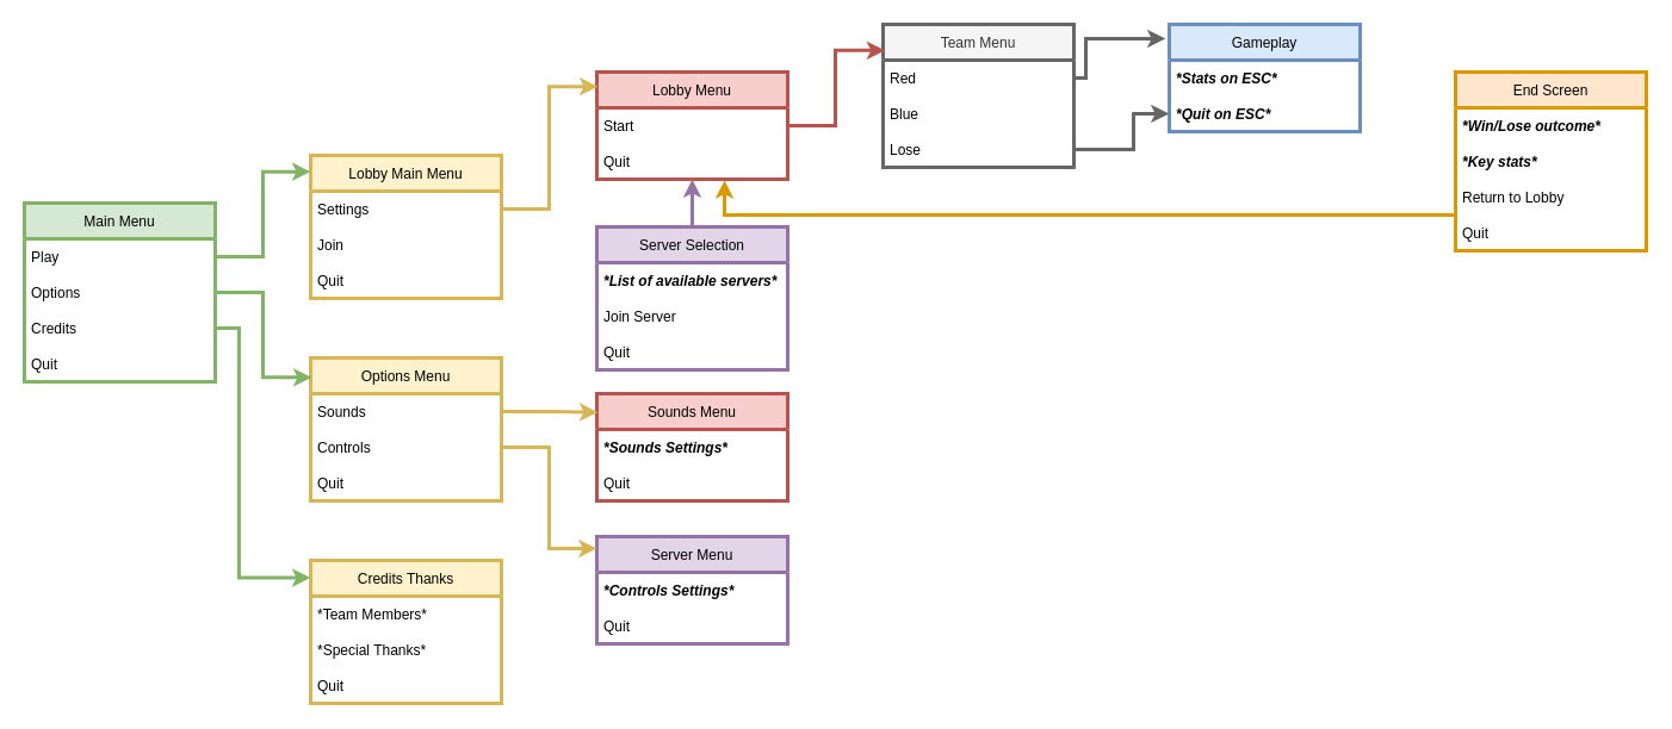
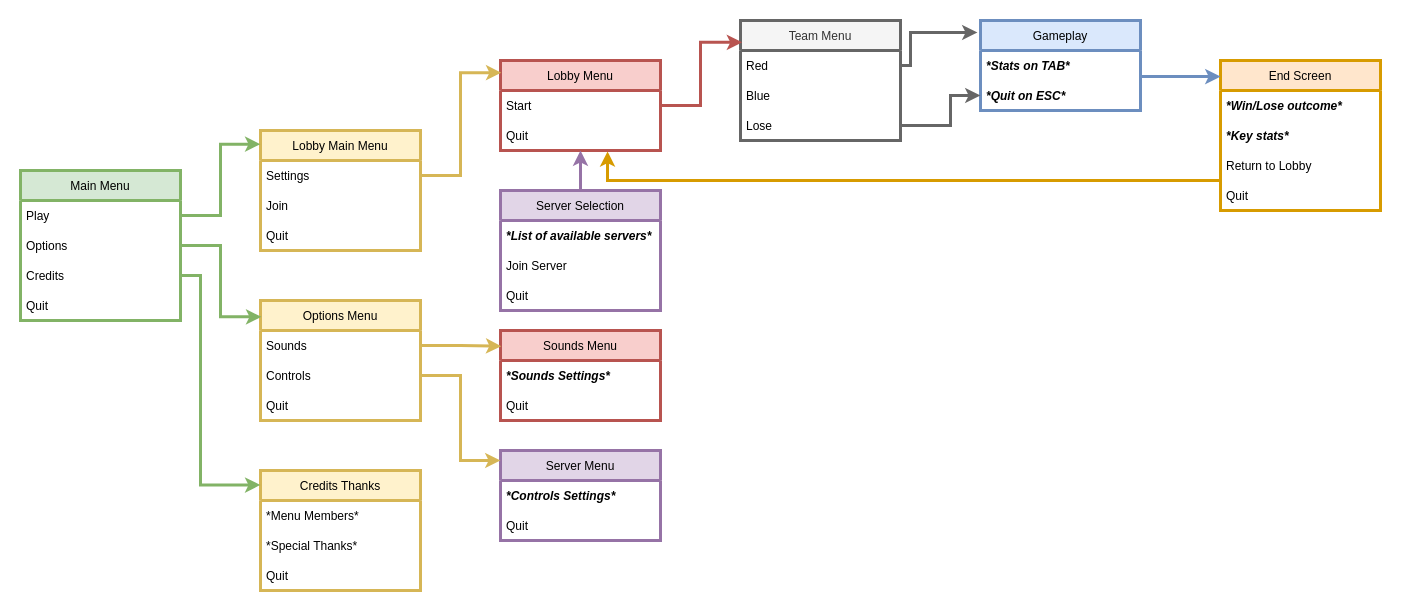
  <mxCell id="0" />
  <mxCell id="1" parent="0" />
  <mxCell id="2" value="Main Menu" style="swimlane;fontStyle=0;childLayout=stackLayout;horizontal=1;startSize=30;horizontalStack=0;resizeParent=1;resizeParentMax=0;resizeLast=0;collapsible=1;marginBottom=0;fillColor=#d5e8d4;strokeColor=#82b366;strokeWidth=3;" parent="1" vertex="1"><mxGeometry x="20" y="170" width="160" height="150" as="geometry" /></mxCell>
  <mxCell id="3" value="Play" style="text;strokeColor=none;fillColor=none;align=left;verticalAlign=middle;spacingLeft=4;spacingRight=4;overflow=hidden;points=[[0,0.5],[1,0.5]];portConstraint=eastwest;rotatable=0;" parent="2" vertex="1"><mxGeometry y="30" width="160" height="30" as="geometry" /></mxCell>
  <mxCell id="4" value="Options" style="text;strokeColor=none;fillColor=none;align=left;verticalAlign=middle;spacingLeft=4;spacingRight=4;overflow=hidden;points=[[0,0.5],[1,0.5]];portConstraint=eastwest;rotatable=0;" parent="2" vertex="1"><mxGeometry y="60" width="160" height="30" as="geometry" /></mxCell>
  <mxCell id="5" value="Credits" style="text;strokeColor=none;fillColor=none;align=left;verticalAlign=middle;spacingLeft=4;spacingRight=4;overflow=hidden;points=[[0,0.5],[1,0.5]];portConstraint=eastwest;rotatable=0;" parent="2" vertex="1"><mxGeometry y="90" width="160" height="30" as="geometry" /></mxCell>
  <mxCell id="6" value="Quit" style="text;strokeColor=none;fillColor=none;align=left;verticalAlign=middle;spacingLeft=4;spacingRight=4;overflow=hidden;points=[[0,0.5],[1,0.5]];portConstraint=eastwest;rotatable=0;glass=0;" parent="2" vertex="1"><mxGeometry y="120" width="160" height="30" as="geometry" /></mxCell>
  <mxCell id="7" value="Lobby Main Menu" style="swimlane;fontStyle=0;childLayout=stackLayout;horizontal=1;startSize=30;horizontalStack=0;resizeParent=1;resizeParentMax=0;resizeLast=0;collapsible=1;marginBottom=0;fillColor=#fff2cc;strokeColor=#d6b656;strokeWidth=3;" parent="1" vertex="1"><mxGeometry x="260" y="130" width="160" height="120" as="geometry" /></mxCell>
  <mxCell id="8" value="Settings" style="text;strokeColor=none;fillColor=none;align=left;verticalAlign=middle;spacingLeft=4;spacingRight=4;overflow=hidden;points=[[0,0.5],[1,0.5]];portConstraint=eastwest;rotatable=0;" parent="7" vertex="1"><mxGeometry y="30" width="160" height="30" as="geometry" /></mxCell>
  <mxCell id="9" value="Join" style="text;strokeColor=none;fillColor=none;align=left;verticalAlign=middle;spacingLeft=4;spacingRight=4;overflow=hidden;points=[[0,0.5],[1,0.5]];portConstraint=eastwest;rotatable=0;" parent="7" vertex="1"><mxGeometry y="60" width="160" height="30" as="geometry" /></mxCell>
  <mxCell id="10" value="Quit" style="text;strokeColor=none;fillColor=none;align=left;verticalAlign=middle;spacingLeft=4;spacingRight=4;overflow=hidden;points=[[0,0.5],[1,0.5]];portConstraint=eastwest;rotatable=0;glass=0;" parent="7" vertex="1"><mxGeometry y="90" width="160" height="30" as="geometry" /></mxCell>
  <mxCell id="11" value="Lobby Menu" style="swimlane;fontStyle=0;childLayout=stackLayout;horizontal=1;startSize=30;horizontalStack=0;resizeParent=1;resizeParentMax=0;resizeLast=0;collapsible=1;marginBottom=0;fillColor=#f8cecc;strokeColor=#b85450;strokeWidth=3;" parent="1" vertex="1"><mxGeometry x="500" y="60" width="160" height="90" as="geometry" /></mxCell>
  <mxCell id="12" value="Start" style="text;strokeColor=none;fillColor=none;align=left;verticalAlign=middle;spacingLeft=4;spacingRight=4;overflow=hidden;points=[[0,0.5],[1,0.5]];portConstraint=eastwest;rotatable=0;" parent="11" vertex="1"><mxGeometry y="30" width="160" height="30" as="geometry" /></mxCell>
  <mxCell id="13" value="Quit" style="text;strokeColor=none;fillColor=none;align=left;verticalAlign=middle;spacingLeft=4;spacingRight=4;overflow=hidden;points=[[0,0.5],[1,0.5]];portConstraint=eastwest;rotatable=0;glass=0;" parent="11" vertex="1"><mxGeometry y="60" width="160" height="30" as="geometry" /></mxCell>
  <mxCell id="14" style="edgeStyle=orthogonalEdgeStyle;rounded=0;orthogonalLoop=1;jettySize=auto;html=1;entryX=0.5;entryY=1;entryDx=0;entryDy=0;strokeWidth=3;fillColor=#e1d5e7;strokeColor=#9673a6;" parent="1" source="15" target="11" edge="1"><mxGeometry relative="1" as="geometry" /></mxCell>
  <mxCell id="15" value="Server Selection" style="swimlane;fontStyle=0;childLayout=stackLayout;horizontal=1;startSize=30;horizontalStack=0;resizeParent=1;resizeParentMax=0;resizeLast=0;collapsible=1;marginBottom=0;fillColor=#e1d5e7;strokeColor=#9673a6;strokeWidth=3;" parent="1" vertex="1"><mxGeometry x="500" y="190" width="160" height="120" as="geometry" /></mxCell>
  <mxCell id="16" value="*List of available servers*" style="text;strokeColor=none;fillColor=none;align=left;verticalAlign=middle;spacingLeft=4;spacingRight=4;overflow=hidden;points=[[0,0.5],[1,0.5]];portConstraint=eastwest;rotatable=0;fontStyle=3" parent="15" vertex="1"><mxGeometry y="30" width="160" height="30" as="geometry" /></mxCell>
  <mxCell id="17" value="Join Server" style="text;strokeColor=none;fillColor=none;align=left;verticalAlign=middle;spacingLeft=4;spacingRight=4;overflow=hidden;points=[[0,0.5],[1,0.5]];portConstraint=eastwest;rotatable=0;" parent="15" vertex="1"><mxGeometry y="60" width="160" height="30" as="geometry" /></mxCell>
  <mxCell id="18" value="Quit" style="text;strokeColor=none;fillColor=none;align=left;verticalAlign=middle;spacingLeft=4;spacingRight=4;overflow=hidden;points=[[0,0.5],[1,0.5]];portConstraint=eastwest;rotatable=0;glass=0;" parent="15" vertex="1"><mxGeometry y="90" width="160" height="30" as="geometry" /></mxCell>
  <mxCell id="19" style="edgeStyle=orthogonalEdgeStyle;rounded=0;orthogonalLoop=1;jettySize=auto;html=1;entryX=-0.001;entryY=0.114;entryDx=0;entryDy=0;entryPerimeter=0;fillColor=#d5e8d4;strokeColor=#82b366;strokeWidth=3;" parent="1" source="3" target="7" edge="1"><mxGeometry relative="1" as="geometry" /></mxCell>
  <mxCell id="20" style="edgeStyle=orthogonalEdgeStyle;rounded=0;orthogonalLoop=1;jettySize=auto;html=1;entryX=0.005;entryY=0.136;entryDx=0;entryDy=0;entryPerimeter=0;strokeWidth=3;fillColor=#fff2cc;strokeColor=#d6b656;" parent="1" source="8" target="11" edge="1"><mxGeometry relative="1" as="geometry" /></mxCell>
  <mxCell id="21" value="Options Menu" style="swimlane;fontStyle=0;childLayout=stackLayout;horizontal=1;startSize=30;horizontalStack=0;resizeParent=1;resizeParentMax=0;resizeLast=0;collapsible=1;marginBottom=0;fillColor=#fff2cc;strokeColor=#d6b656;strokeWidth=3;" parent="1" vertex="1"><mxGeometry x="260" y="300" width="160" height="120" as="geometry" /></mxCell>
  <mxCell id="22" value="Sounds" style="text;strokeColor=none;fillColor=none;align=left;verticalAlign=middle;spacingLeft=4;spacingRight=4;overflow=hidden;points=[[0,0.5],[1,0.5]];portConstraint=eastwest;rotatable=0;" parent="21" vertex="1"><mxGeometry y="30" width="160" height="30" as="geometry" /></mxCell>
  <mxCell id="23" value="Controls" style="text;strokeColor=none;fillColor=none;align=left;verticalAlign=middle;spacingLeft=4;spacingRight=4;overflow=hidden;points=[[0,0.5],[1,0.5]];portConstraint=eastwest;rotatable=0;" parent="21" vertex="1"><mxGeometry y="60" width="160" height="30" as="geometry" /></mxCell>
  <mxCell id="24" value="Quit" style="text;strokeColor=none;fillColor=none;align=left;verticalAlign=middle;spacingLeft=4;spacingRight=4;overflow=hidden;points=[[0,0.5],[1,0.5]];portConstraint=eastwest;rotatable=0;glass=0;" parent="21" vertex="1"><mxGeometry y="90" width="160" height="30" as="geometry" /></mxCell>
  <mxCell id="25" style="edgeStyle=orthogonalEdgeStyle;rounded=0;orthogonalLoop=1;jettySize=auto;html=1;entryX=0.005;entryY=0.136;entryDx=0;entryDy=0;entryPerimeter=0;strokeWidth=3;fillColor=#d5e8d4;strokeColor=#82b366;" parent="1" source="4" target="21" edge="1"><mxGeometry relative="1" as="geometry" /></mxCell>
  <mxCell id="26" value="Sounds Menu" style="swimlane;fontStyle=0;childLayout=stackLayout;horizontal=1;startSize=30;horizontalStack=0;resizeParent=1;resizeParentMax=0;resizeLast=0;collapsible=1;marginBottom=0;fillColor=#f8cecc;strokeColor=#b85450;strokeWidth=3;" parent="1" vertex="1"><mxGeometry x="500" y="330" width="160" height="90" as="geometry" /></mxCell>
  <mxCell id="27" value="*Sounds Settings*" style="text;strokeColor=none;fillColor=none;align=left;verticalAlign=middle;spacingLeft=4;spacingRight=4;overflow=hidden;points=[[0,0.5],[1,0.5]];portConstraint=eastwest;rotatable=0;fontStyle=3" parent="26" vertex="1"><mxGeometry y="30" width="160" height="30" as="geometry" /></mxCell>
  <mxCell id="28" value="Quit" style="text;strokeColor=none;fillColor=none;align=left;verticalAlign=middle;spacingLeft=4;spacingRight=4;overflow=hidden;points=[[0,0.5],[1,0.5]];portConstraint=eastwest;rotatable=0;glass=0;" parent="26" vertex="1"><mxGeometry y="60" width="160" height="30" as="geometry" /></mxCell>
  <mxCell id="29" style="edgeStyle=orthogonalEdgeStyle;rounded=0;orthogonalLoop=1;jettySize=auto;html=1;entryX=0.005;entryY=0.174;entryDx=0;entryDy=0;entryPerimeter=0;strokeWidth=3;fillColor=#fff2cc;strokeColor=#d6b656;" parent="1" source="22" target="26" edge="1"><mxGeometry relative="1" as="geometry" /></mxCell>
  <mxCell id="30" value="Server Menu" style="swimlane;fontStyle=0;childLayout=stackLayout;horizontal=1;startSize=30;horizontalStack=0;resizeParent=1;resizeParentMax=0;resizeLast=0;collapsible=1;marginBottom=0;fillColor=#e1d5e7;strokeColor=#9673a6;strokeWidth=3;" parent="1" vertex="1"><mxGeometry x="500" y="450" width="160" height="90" as="geometry" /></mxCell>
  <mxCell id="31" value="*Controls Settings*" style="text;strokeColor=none;fillColor=none;align=left;verticalAlign=middle;spacingLeft=4;spacingRight=4;overflow=hidden;points=[[0,0.5],[1,0.5]];portConstraint=eastwest;rotatable=0;fontStyle=3" parent="30" vertex="1"><mxGeometry y="30" width="160" height="30" as="geometry" /></mxCell>
  <mxCell id="32" value="Quit" style="text;strokeColor=none;fillColor=none;align=left;verticalAlign=middle;spacingLeft=4;spacingRight=4;overflow=hidden;points=[[0,0.5],[1,0.5]];portConstraint=eastwest;rotatable=0;glass=0;" parent="30" vertex="1"><mxGeometry y="60" width="160" height="30" as="geometry" /></mxCell>
  <mxCell id="33" style="edgeStyle=orthogonalEdgeStyle;rounded=0;orthogonalLoop=1;jettySize=auto;html=1;entryX=0;entryY=0.111;entryDx=0;entryDy=0;entryPerimeter=0;strokeWidth=3;fillColor=#fff2cc;strokeColor=#d6b656;" parent="1" source="23" target="30" edge="1"><mxGeometry relative="1" as="geometry" /></mxCell>
  <mxCell id="34" value="Team Menu" style="swimlane;fontStyle=0;childLayout=stackLayout;horizontal=1;startSize=30;horizontalStack=0;resizeParent=1;resizeParentMax=0;resizeLast=0;collapsible=1;marginBottom=0;fillColor=#f5f5f5;strokeColor=#666666;strokeWidth=3;fontColor=#333333;" parent="1" vertex="1"><mxGeometry x="740" width="160" height="120" as="geometry" y="20" /></mxCell>
  <mxCell id="35" value="Red" style="text;strokeColor=none;fillColor=none;align=left;verticalAlign=middle;spacingLeft=4;spacingRight=4;overflow=hidden;points=[[0,0.5],[1,0.5]];portConstraint=eastwest;rotatable=0;fontStyle=0" parent="34" vertex="1"><mxGeometry y="30" width="160" height="30" as="geometry" /></mxCell>
  <mxCell id="36" value="Blue" style="text;strokeColor=none;fillColor=none;align=left;verticalAlign=middle;spacingLeft=4;spacingRight=4;overflow=hidden;points=[[0,0.5],[1,0.5]];portConstraint=eastwest;rotatable=0;glass=0;fontStyle=0" parent="34" vertex="1"><mxGeometry y="60" width="160" height="30" as="geometry" /></mxCell>
  <mxCell id="37" value="Lose" style="text;strokeColor=none;fillColor=none;align=left;verticalAlign=middle;spacingLeft=4;spacingRight=4;overflow=hidden;points=[[0,0.5],[1,0.5]];portConstraint=eastwest;rotatable=0;glass=0;fontStyle=0" vertex="1" parent="34"><mxGeometry y="90" width="160" height="30" as="geometry" /></mxCell>
  <mxCell id="38" style="edgeStyle=orthogonalEdgeStyle;rounded=0;orthogonalLoop=1;jettySize=auto;html=1;entryX=0.01;entryY=0.182;entryDx=0;entryDy=0;entryPerimeter=0;strokeWidth=3;fillColor=#f8cecc;strokeColor=#b85450;" parent="1" source="12" target="34" edge="1"><mxGeometry relative="1" as="geometry" /></mxCell>
  <mxCell id="39" value="End Screen" style="swimlane;fontStyle=0;childLayout=stackLayout;horizontal=1;startSize=30;horizontalStack=0;resizeParent=1;resizeParentMax=0;resizeLast=0;collapsible=1;marginBottom=0;fillColor=#ffe6cc;strokeColor=#d79b00;strokeWidth=3;" parent="1" vertex="1"><mxGeometry x="1220" y="60" width="160" height="150" as="geometry" /></mxCell>
  <mxCell id="40" value="*Win/Lose outcome*" style="text;strokeColor=none;fillColor=none;align=left;verticalAlign=middle;spacingLeft=4;spacingRight=4;overflow=hidden;points=[[0,0.5],[1,0.5]];portConstraint=eastwest;rotatable=0;fontStyle=3" parent="39" vertex="1"><mxGeometry y="30" width="160" height="30" as="geometry" /></mxCell>
  <mxCell id="41" value="*Key stats*" style="text;strokeColor=none;fillColor=none;align=left;verticalAlign=middle;spacingLeft=4;spacingRight=4;overflow=hidden;points=[[0,0.5],[1,0.5]];portConstraint=eastwest;rotatable=0;fontStyle=3" parent="39" vertex="1"><mxGeometry y="60" width="160" height="30" as="geometry" /></mxCell>
  <mxCell id="42" value="Return to Lobby" style="text;strokeColor=none;fillColor=none;align=left;verticalAlign=middle;spacingLeft=4;spacingRight=4;overflow=hidden;points=[[0,0.5],[1,0.5]];portConstraint=eastwest;rotatable=0;" parent="39" vertex="1"><mxGeometry y="90" width="160" height="30" as="geometry" /></mxCell>
  <mxCell id="43" value="Quit" style="text;strokeColor=none;fillColor=none;align=left;verticalAlign=middle;spacingLeft=4;spacingRight=4;overflow=hidden;points=[[0,0.5],[1,0.5]];portConstraint=eastwest;rotatable=0;glass=0;" parent="39" vertex="1"><mxGeometry y="120" width="160" height="30" as="geometry" /></mxCell>
  <mxCell id="44" style="edgeStyle=orthogonalEdgeStyle;rounded=0;orthogonalLoop=1;jettySize=auto;html=1;entryX=0.669;entryY=1.03;entryDx=0;entryDy=0;entryPerimeter=0;strokeWidth=3;fillColor=#ffe6cc;strokeColor=#d79b00;" parent="1" source="42" target="13" edge="1"><mxGeometry relative="1" as="geometry"><Array as="points"><mxPoint x="607" y="180" /></Array></mxGeometry></mxCell>
  <mxCell id="45" value="Credits Thanks" style="swimlane;fontStyle=0;childLayout=stackLayout;horizontal=1;startSize=30;horizontalStack=0;resizeParent=1;resizeParentMax=0;resizeLast=0;collapsible=1;marginBottom=0;fillColor=#fff2cc;strokeColor=#d6b656;strokeWidth=3;" parent="1" vertex="1"><mxGeometry x="260" y="470" width="160" height="120" as="geometry" /></mxCell>
- <mxCell id="46" value="*Team Members*" style="text;strokeColor=none;fillColor=none;align=left;verticalAlign=middle;spacingLeft=4;spacingRight=4;overflow=hidden;points=[[0,0.5],[1,0.5]];portConstraint=eastwest;rotatable=0;" parent="45" vertex="1"><mxGeometry y="30" width="160" height="30" as="geometry" /></mxCell>
+ <mxCell id="46" value="*Menu Members*" style="text;strokeColor=none;fillColor=none;align=left;verticalAlign=middle;spacingLeft=4;spacingRight=4;overflow=hidden;points=[[0,0.5],[1,0.5]];portConstraint=eastwest;rotatable=0;" parent="45" vertex="1"><mxGeometry y="30" width="160" height="30" as="geometry" /></mxCell>
  <mxCell id="47" value="*Special Thanks*" style="text;strokeColor=none;fillColor=none;align=left;verticalAlign=middle;spacingLeft=4;spacingRight=4;overflow=hidden;points=[[0,0.5],[1,0.5]];portConstraint=eastwest;rotatable=0;" parent="45" vertex="1"><mxGeometry y="60" width="160" height="30" as="geometry" /></mxCell>
  <mxCell id="48" value="Quit" style="text;strokeColor=none;fillColor=none;align=left;verticalAlign=middle;spacingLeft=4;spacingRight=4;overflow=hidden;points=[[0,0.5],[1,0.5]];portConstraint=eastwest;rotatable=0;glass=0;" parent="45" vertex="1"><mxGeometry y="90" width="160" height="30" as="geometry" /></mxCell>
  <mxCell id="49" style="edgeStyle=orthogonalEdgeStyle;rounded=0;orthogonalLoop=1;jettySize=auto;html=1;entryX=-0.001;entryY=0.121;entryDx=0;entryDy=0;entryPerimeter=0;strokeWidth=3;fillColor=#d5e8d4;strokeColor=#82b366;" parent="1" source="5" target="45" edge="1"><mxGeometry relative="1" as="geometry"><Array as="points"><mxPoint x="200" y="275" /><mxPoint x="200" y="485" /></Array></mxGeometry></mxCell>
+ <mxCell id="50" style="edgeStyle=orthogonalEdgeStyle;rounded=0;orthogonalLoop=1;jettySize=auto;html=1;entryX=0;entryY=0.107;entryDx=0;entryDy=0;entryPerimeter=0;fillColor=#dae8fc;strokeColor=#6c8ebf;strokeWidth=3;" edge="1" parent="1" source="51" target="39"><mxGeometry relative="1" as="geometry"><Array as="points"><mxPoint x="1170" y="76" /><mxPoint x="1170" y="76" /></Array></mxGeometry></mxCell>
  <mxCell id="51" value="Gameplay" style="swimlane;fontStyle=0;childLayout=stackLayout;horizontal=1;startSize=30;horizontalStack=0;resizeParent=1;resizeParentMax=0;resizeLast=0;collapsible=1;marginBottom=0;fillColor=#dae8fc;strokeColor=#6c8ebf;strokeWidth=3;" vertex="1" parent="1"><mxGeometry x="980" width="160" height="90" as="geometry" y="20" /></mxCell>
- <mxCell id="52" value="*Stats on ESC*" style="text;strokeColor=none;fillColor=none;align=left;verticalAlign=middle;spacingLeft=4;spacingRight=4;overflow=hidden;points=[[0,0.5],[1,0.5]];portConstraint=eastwest;rotatable=0;fontStyle=3" vertex="1" parent="51"><mxGeometry y="30" width="160" height="30" as="geometry" /></mxCell>
+ <mxCell id="52" value="*Stats on TAB*" style="text;strokeColor=none;fillColor=none;align=left;verticalAlign=middle;spacingLeft=4;spacingRight=4;overflow=hidden;points=[[0,0.5],[1,0.5]];portConstraint=eastwest;rotatable=0;fontStyle=3" vertex="1" parent="51"><mxGeometry y="30" width="160" height="30" as="geometry" /></mxCell>
  <mxCell id="53" value="*Quit on ESC*" style="text;strokeColor=none;fillColor=none;align=left;verticalAlign=middle;spacingLeft=4;spacingRight=4;overflow=hidden;points=[[0,0.5],[1,0.5]];portConstraint=eastwest;rotatable=0;glass=0;fontStyle=3" vertex="1" parent="51"><mxGeometry y="60" width="160" height="30" as="geometry" /></mxCell>
  <mxCell id="54" style="edgeStyle=orthogonalEdgeStyle;rounded=0;orthogonalLoop=1;jettySize=auto;html=1;entryX=-0.019;entryY=0.133;entryDx=0;entryDy=0;entryPerimeter=0;strokeWidth=3;fillColor=#f5f5f5;strokeColor=#666666;" edge="1" parent="1" source="35" target="51"><mxGeometry relative="1" as="geometry"><Array as="points"><mxPoint x="910" y="65" /><mxPoint x="910" y="32" /></Array></mxGeometry></mxCell>
  <mxCell id="55" style="edgeStyle=orthogonalEdgeStyle;rounded=0;orthogonalLoop=1;jettySize=auto;html=1;entryX=0;entryY=0.5;entryDx=0;entryDy=0;strokeWidth=3;fillColor=#f5f5f5;strokeColor=#666666;" edge="1" parent="1" source="37" target="53"><mxGeometry relative="1" as="geometry"><Array as="points"><mxPoint x="950" y="125" /><mxPoint x="950" y="95" /></Array></mxGeometry></mxCell>
